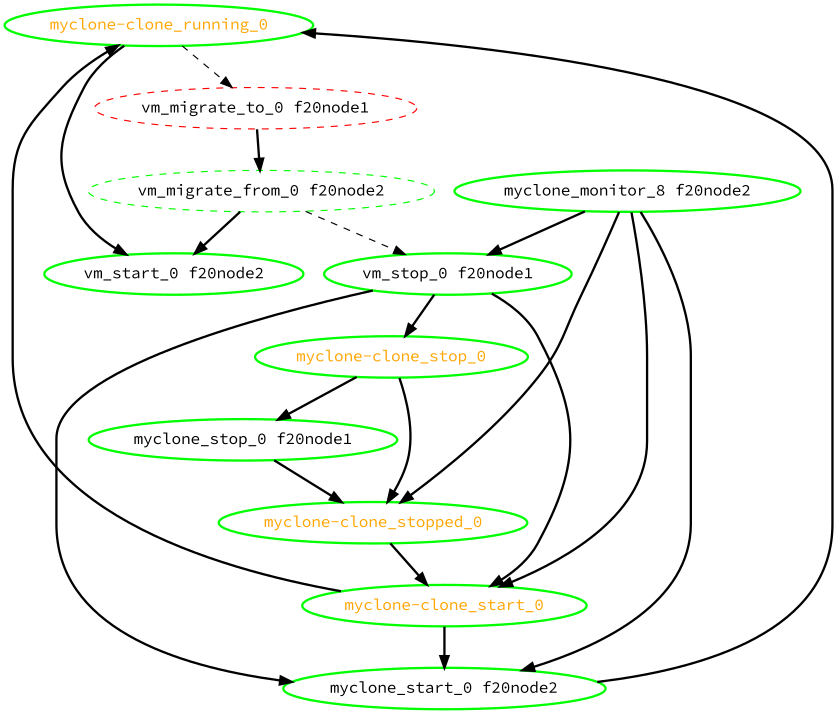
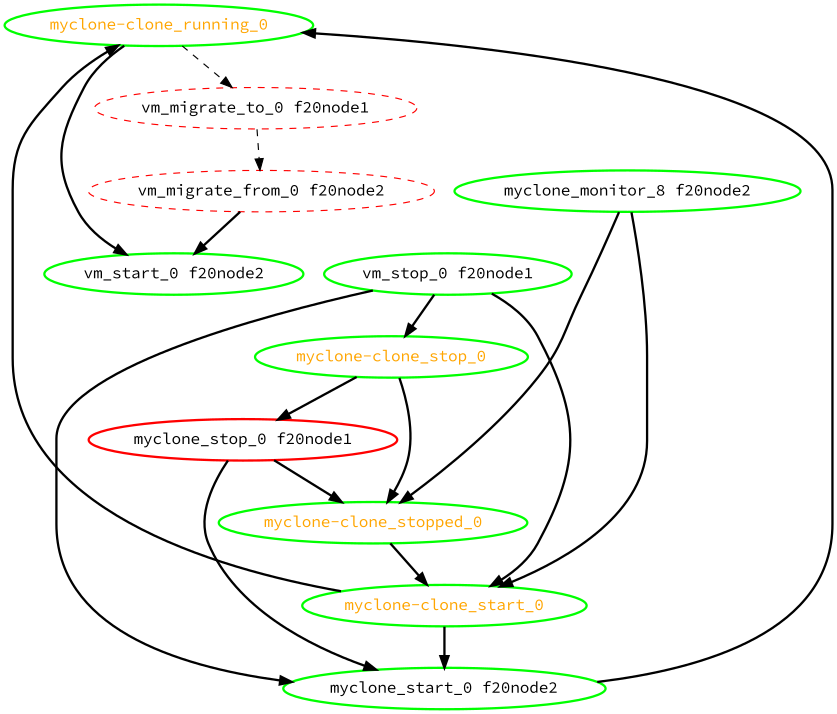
  digraph {
    fontname="Source Code Pro"
    node [color=green fontcolor=black fontname="Source Code Pro" style=bold]
    edge [fontname="Source Code Pro" style=bold]
    "myclone-clone_running_0" [fontcolor=orange]
    "vm_migrate_to_0 f20node1" [color=red style=dashed]
    "vm_start_0 f20node2"
-   "vm_migrate_from_0 f20node2" [style=dashed]
+   "vm_migrate_from_0 f20node2" [color=red style=dashed]
    "vm_stop_0 f20node1"
    "myclone-clone_start_0" [fontcolor=orange]
    "myclone_start_0 f20node2"
    "myclone-clone_stop_0" [fontcolor=orange]
    "myclone-clone_stopped_0" [fontcolor=orange]
-   "myclone_stop_0 f20node1"
+   "myclone_stop_0 f20node1" [color=red]
    n11 [label="myclone_monitor_8 f20node2"]
    "myclone-clone_running_0" -> "vm_migrate_to_0 f20node1" [style=dashed]
    "myclone-clone_running_0" -> "vm_start_0 f20node2"
-   "vm_migrate_to_0 f20node1" -> "vm_migrate_from_0 f20node2"
+   "vm_migrate_to_0 f20node1" -> "vm_migrate_from_0 f20node2" [style=dashed]
    "vm_migrate_from_0 f20node2" -> "vm_start_0 f20node2"
-   "vm_migrate_from_0 f20node2" -> "vm_stop_0 f20node1" [style=dashed]
    "vm_stop_0 f20node1" -> "myclone-clone_start_0"
    "vm_stop_0 f20node1" -> "myclone_start_0 f20node2"
    "vm_stop_0 f20node1" -> "myclone-clone_stop_0"
    "myclone-clone_start_0" -> "myclone-clone_running_0"
    "myclone-clone_start_0" -> "myclone_start_0 f20node2"
    "myclone_start_0 f20node2" -> "myclone-clone_running_0"
    "myclone-clone_stop_0" -> "myclone-clone_stopped_0"
    "myclone-clone_stop_0" -> "myclone_stop_0 f20node1"
    "myclone-clone_stopped_0" -> "myclone-clone_start_0"
-   n11 -> "myclone_start_0 f20node2"
+   "myclone_stop_0 f20node1" -> "myclone_start_0 f20node2"
    "myclone_stop_0 f20node1" -> "myclone-clone_stopped_0"
-   n11 -> "vm_stop_0 f20node1"
    n11 -> "myclone-clone_start_0"
    n11 -> "myclone-clone_stopped_0"
  }
